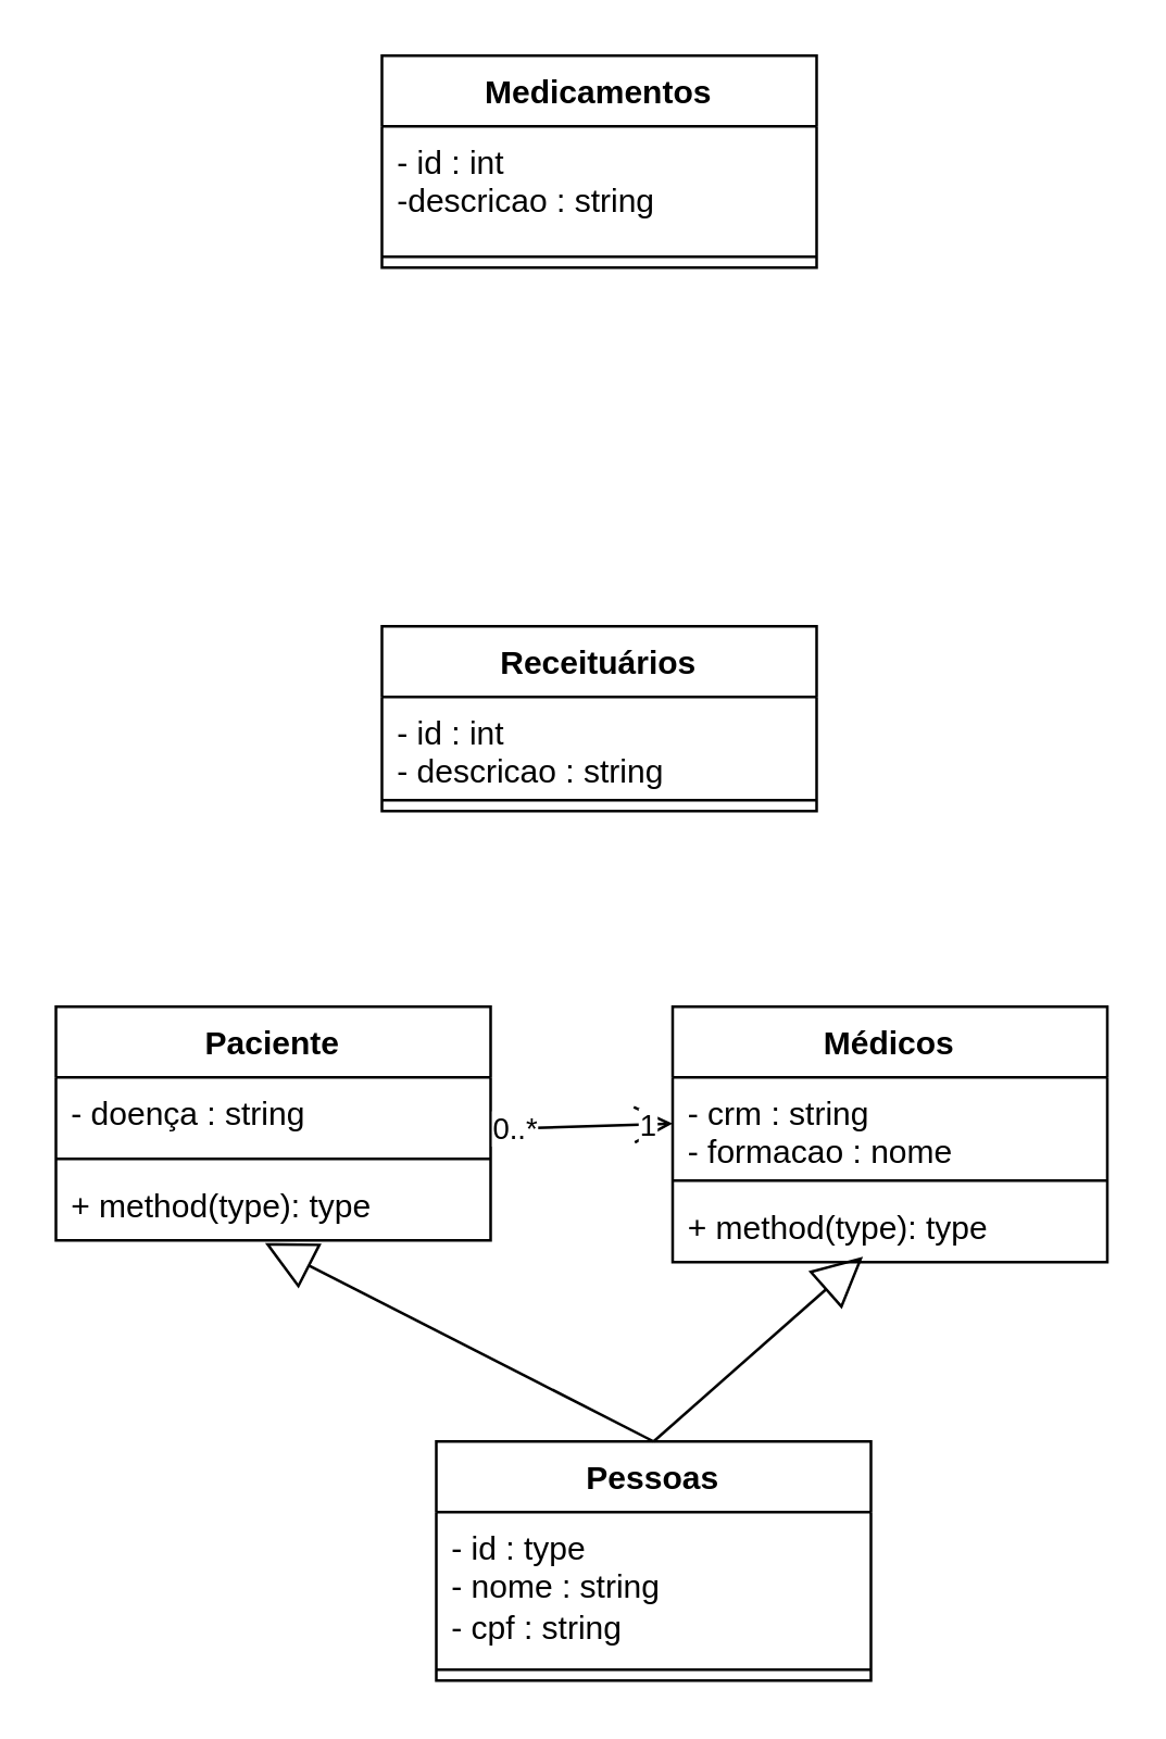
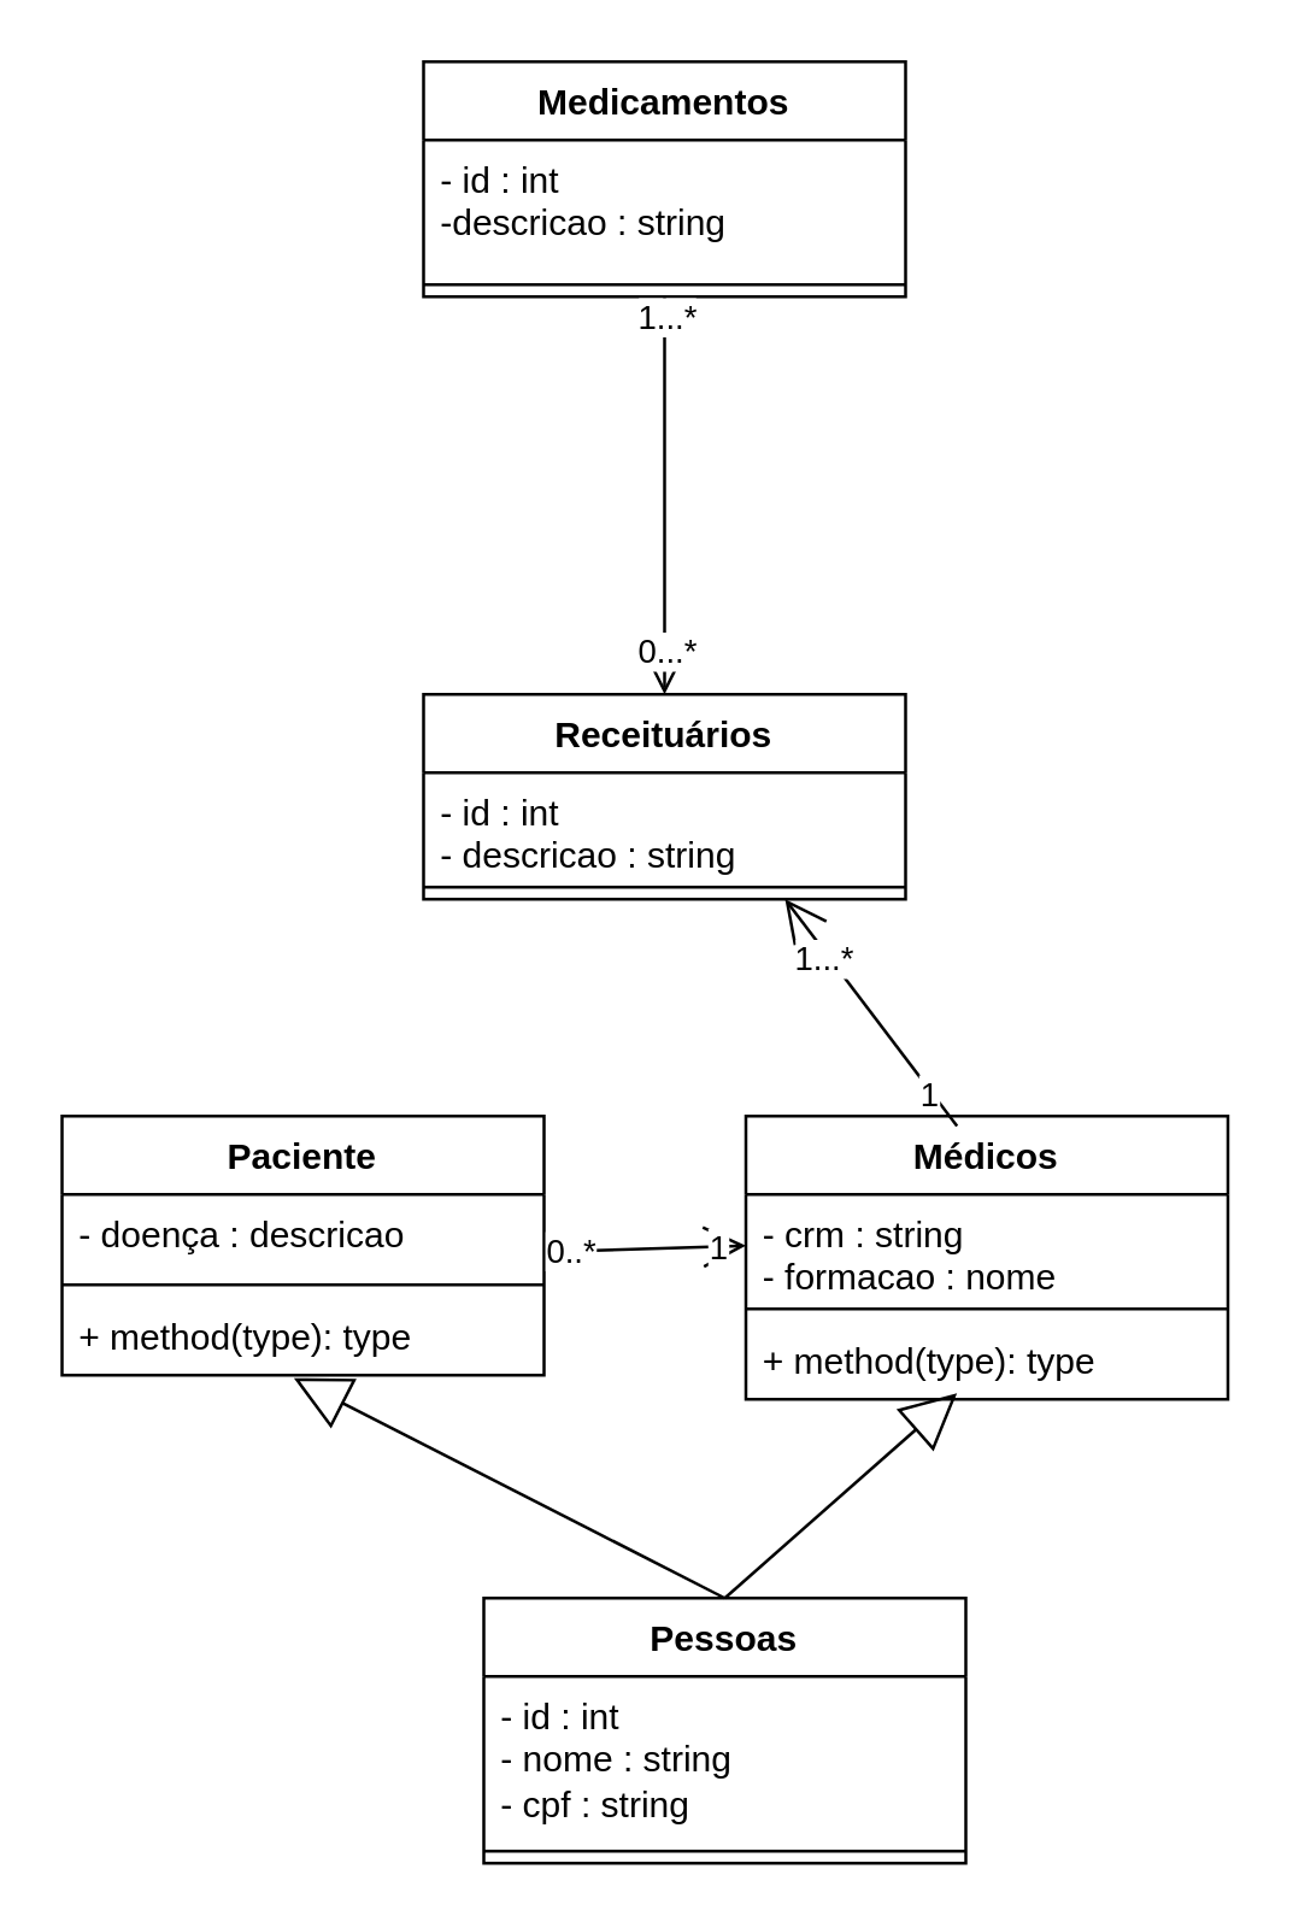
  <mxCell id="0" />
  <mxCell id="1" parent="0" />
  <mxCell id="2" value="Pessoas" style="swimlane;fontStyle=1;align=center;verticalAlign=top;childLayout=stackLayout;horizontal=1;startSize=26;horizontalStack=0;resizeParent=1;resizeParentMax=0;resizeLast=0;collapsible=1;marginBottom=0;whiteSpace=wrap;html=1;" vertex="1" parent="1"><mxGeometry x="160" y="530" width="160" height="88" as="geometry" /></mxCell>
- <mxCell id="3" value="&lt;div&gt;- id : type&lt;/div&gt;&lt;div&gt;- nome : string&lt;/div&gt;&lt;div&gt;- cpf : string&lt;/div&gt;&lt;div&gt;&lt;br&gt;&lt;/div&gt;" style="text;strokeColor=none;fillColor=none;align=left;verticalAlign=top;spacingLeft=4;spacingRight=4;overflow=hidden;rotatable=0;points=[[0,0.5],[1,0.5]];portConstraint=eastwest;whiteSpace=wrap;html=1;" vertex="1" parent="2"><mxGeometry y="26" width="160" height="54" as="geometry" /></mxCell>
+ <mxCell id="3" value="&lt;div&gt;- id : int&lt;/div&gt;&lt;div&gt;- nome : string&lt;/div&gt;&lt;div&gt;- cpf : string&lt;/div&gt;&lt;div&gt;&lt;br&gt;&lt;/div&gt;" style="text;strokeColor=none;fillColor=none;align=left;verticalAlign=top;spacingLeft=4;spacingRight=4;overflow=hidden;rotatable=0;points=[[0,0.5],[1,0.5]];portConstraint=eastwest;whiteSpace=wrap;html=1;" vertex="1" parent="2"><mxGeometry y="26" width="160" height="54" as="geometry" /></mxCell>
  <mxCell id="4" value="" style="line;strokeWidth=1;fillColor=none;align=left;verticalAlign=middle;spacingTop=-1;spacingLeft=3;spacingRight=3;rotatable=0;labelPosition=right;points=[];portConstraint=eastwest;strokeColor=inherit;" vertex="1" parent="2"><mxGeometry y="80" width="160" height="8" as="geometry" /></mxCell>
  <mxCell id="5" value="Paciente" style="swimlane;fontStyle=1;align=center;verticalAlign=top;childLayout=stackLayout;horizontal=1;startSize=26;horizontalStack=0;resizeParent=1;resizeParentMax=0;resizeLast=0;collapsible=1;marginBottom=0;whiteSpace=wrap;html=1;" vertex="1" parent="1"><mxGeometry x="20" y="370" width="160" height="86" as="geometry" /></mxCell>
- <mxCell id="6" value="- doença : string&lt;div&gt;&lt;br&gt;&lt;/div&gt;" style="text;strokeColor=none;fillColor=none;align=left;verticalAlign=top;spacingLeft=4;spacingRight=4;overflow=hidden;rotatable=0;points=[[0,0.5],[1,0.5]];portConstraint=eastwest;whiteSpace=wrap;html=1;" vertex="1" parent="5"><mxGeometry y="26" width="160" height="26" as="geometry" /></mxCell>
+ <mxCell id="6" value="- doença : descricao&lt;div&gt;&lt;br&gt;&lt;/div&gt;" style="text;strokeColor=none;fillColor=none;align=left;verticalAlign=top;spacingLeft=4;spacingRight=4;overflow=hidden;rotatable=0;points=[[0,0.5],[1,0.5]];portConstraint=eastwest;whiteSpace=wrap;html=1;" vertex="1" parent="5"><mxGeometry y="26" width="160" height="26" as="geometry" /></mxCell>
  <mxCell id="7" value="" style="line;strokeWidth=1;fillColor=none;align=left;verticalAlign=middle;spacingTop=-1;spacingLeft=3;spacingRight=3;rotatable=0;labelPosition=right;points=[];portConstraint=eastwest;strokeColor=inherit;" vertex="1" parent="5"><mxGeometry y="52" width="160" height="8" as="geometry" /></mxCell>
  <mxCell id="8" value="+ method(type): type" style="text;strokeColor=none;fillColor=none;align=left;verticalAlign=top;spacingLeft=4;spacingRight=4;overflow=hidden;rotatable=0;points=[[0,0.5],[1,0.5]];portConstraint=eastwest;whiteSpace=wrap;html=1;" vertex="1" parent="5"><mxGeometry y="60" width="160" height="26" as="geometry" /></mxCell>
  <mxCell id="9" style="edgeStyle=orthogonalEdgeStyle;rounded=0;orthogonalLoop=1;jettySize=auto;html=1;exitX=1;exitY=0.5;exitDx=0;exitDy=0;entryX=1;entryY=0.654;entryDx=0;entryDy=0;entryPerimeter=0;dashed=1;" edge="1" parent="5" source="5" target="6"><mxGeometry relative="1" as="geometry" /></mxCell>
  <mxCell id="10" value="Médicos" style="swimlane;fontStyle=1;align=center;verticalAlign=top;childLayout=stackLayout;horizontal=1;startSize=26;horizontalStack=0;resizeParent=1;resizeParentMax=0;resizeLast=0;collapsible=1;marginBottom=0;whiteSpace=wrap;html=1;" vertex="1" parent="1"><mxGeometry x="247" y="370" width="160" height="94" as="geometry" /></mxCell>
  <mxCell id="11" value="&lt;div&gt;- crm : string&lt;/div&gt;&lt;div&gt;- formacao : nome&lt;/div&gt;" style="text;strokeColor=none;fillColor=none;align=left;verticalAlign=top;spacingLeft=4;spacingRight=4;overflow=hidden;rotatable=0;points=[[0,0.5],[1,0.5]];portConstraint=eastwest;whiteSpace=wrap;html=1;" vertex="1" parent="10"><mxGeometry y="26" width="160" height="34" as="geometry" /></mxCell>
  <mxCell id="12" value="" style="line;strokeWidth=1;fillColor=none;align=left;verticalAlign=middle;spacingTop=-1;spacingLeft=3;spacingRight=3;rotatable=0;labelPosition=right;points=[];portConstraint=eastwest;strokeColor=inherit;" vertex="1" parent="10"><mxGeometry y="60" width="160" height="8" as="geometry" /></mxCell>
  <mxCell id="13" value="+ method(type): type" style="text;strokeColor=none;fillColor=none;align=left;verticalAlign=top;spacingLeft=4;spacingRight=4;overflow=hidden;rotatable=0;points=[[0,0.5],[1,0.5]];portConstraint=eastwest;whiteSpace=wrap;html=1;" vertex="1" parent="10"><mxGeometry y="68" width="160" height="26" as="geometry" /></mxCell>
  <mxCell id="14" value="Receituários" style="swimlane;fontStyle=1;align=center;verticalAlign=top;childLayout=stackLayout;horizontal=1;startSize=26;horizontalStack=0;resizeParent=1;resizeParentMax=0;resizeLast=0;collapsible=1;marginBottom=0;whiteSpace=wrap;html=1;" vertex="1" parent="1"><mxGeometry x="140" y="230" width="160" height="68" as="geometry" /></mxCell>
  <mxCell id="15" value="&lt;div&gt;- id : int&lt;/div&gt;- descricao : string" style="text;strokeColor=none;fillColor=none;align=left;verticalAlign=top;spacingLeft=4;spacingRight=4;overflow=hidden;rotatable=0;points=[[0,0.5],[1,0.5]];portConstraint=eastwest;whiteSpace=wrap;html=1;" vertex="1" parent="14"><mxGeometry y="26" width="160" height="34" as="geometry" /></mxCell>
  <mxCell id="16" value="" style="line;strokeWidth=1;fillColor=none;align=left;verticalAlign=middle;spacingTop=-1;spacingLeft=3;spacingRight=3;rotatable=0;labelPosition=right;points=[];portConstraint=eastwest;strokeColor=inherit;" vertex="1" parent="14"><mxGeometry y="60" width="160" height="8" as="geometry" /></mxCell>
  <mxCell id="17" value="Medicamentos" style="swimlane;fontStyle=1;align=center;verticalAlign=top;childLayout=stackLayout;horizontal=1;startSize=26;horizontalStack=0;resizeParent=1;resizeParentMax=0;resizeLast=0;collapsible=1;marginBottom=0;whiteSpace=wrap;html=1;" vertex="1" parent="1"><mxGeometry x="140" y="20" width="160" height="78" as="geometry" /></mxCell>
  <mxCell id="18" value="- id : int&lt;div&gt;-descricao : string&lt;/div&gt;" style="text;strokeColor=none;fillColor=none;align=left;verticalAlign=top;spacingLeft=4;spacingRight=4;overflow=hidden;rotatable=0;points=[[0,0.5],[1,0.5]];portConstraint=eastwest;whiteSpace=wrap;html=1;" vertex="1" parent="17"><mxGeometry y="26" width="160" height="44" as="geometry" /></mxCell>
  <mxCell id="19" value="" style="line;strokeWidth=1;fillColor=none;align=left;verticalAlign=middle;spacingTop=-1;spacingLeft=3;spacingRight=3;rotatable=0;labelPosition=right;points=[];portConstraint=eastwest;strokeColor=inherit;" vertex="1" parent="17"><mxGeometry y="70" width="160" height="8" as="geometry" /></mxCell>
  <mxCell id="20" value="" style="endArrow=block;endSize=16;endFill=0;html=1;rounded=0;exitX=0.5;exitY=0;exitDx=0;exitDy=0;entryX=0.438;entryY=0.923;entryDx=0;entryDy=0;entryPerimeter=0;" edge="1" parent="1" source="2" target="13"><mxGeometry width="160" relative="1" as="geometry"><mxPoint x="270" y="320" as="sourcePoint" /><mxPoint x="430" y="320" as="targetPoint" /></mxGeometry></mxCell>
  <mxCell id="21" value="" style="endArrow=block;endSize=16;endFill=0;html=1;rounded=0;exitX=0.5;exitY=0;exitDx=0;exitDy=0;entryX=0.481;entryY=1.038;entryDx=0;entryDy=0;entryPerimeter=0;" edge="1" parent="1" source="2" target="8"><mxGeometry width="160" relative="1" as="geometry"><mxPoint x="250" y="540" as="sourcePoint" /><mxPoint x="327" y="474" as="targetPoint" /></mxGeometry></mxCell>
+ <mxCell id="22" value="" style="endArrow=open;endFill=1;endSize=12;html=1;rounded=0;exitX=0.438;exitY=0.035;exitDx=0;exitDy=0;exitPerimeter=0;entryX=0.75;entryY=1;entryDx=0;entryDy=0;" edge="1" parent="1" source="10" target="14"><mxGeometry width="160" relative="1" as="geometry"><mxPoint x="270" y="320" as="sourcePoint" /><mxPoint x="263" y="326" as="targetPoint" /></mxGeometry></mxCell>
+ <mxCell id="23" value="1" style="edgeLabel;html=1;align=center;verticalAlign=middle;resizable=0;points=[];" vertex="1" connectable="0" parent="22"><mxGeometry x="-0.685" y="2" relative="1" as="geometry"><mxPoint x="1" as="offset" /></mxGeometry></mxCell>
+ <mxCell id="24" value="&lt;div&gt;1...*&lt;/div&gt;" style="edgeLabel;html=1;align=center;verticalAlign=middle;resizable=0;points=[];" vertex="1" connectable="0" parent="22"><mxGeometry x="0.515" y="2" relative="1" as="geometry"><mxPoint x="1" as="offset" /></mxGeometry></mxCell>
+ <mxCell id="25" value="" style="endArrow=open;endFill=1;endSize=12;html=1;rounded=0;exitX=0.5;exitY=1;exitDx=0;exitDy=0;entryX=0.5;entryY=0;entryDx=0;entryDy=0;" edge="1" parent="1" source="17" target="14"><mxGeometry width="160" relative="1" as="geometry"><mxPoint x="217.28" y="125.326" as="sourcePoint" /><mxPoint x="330" y="270" as="targetPoint" /></mxGeometry></mxCell>
+ <mxCell id="26" value="1...*" style="edgeLabel;html=1;align=center;verticalAlign=middle;resizable=0;points=[];" vertex="1" connectable="0" parent="25"><mxGeometry x="-0.908" relative="1" as="geometry"><mxPoint as="offset" /></mxGeometry></mxCell>
+ <mxCell id="27" value="0...*" style="edgeLabel;html=1;align=center;verticalAlign=middle;resizable=0;points=[];" vertex="1" connectable="0" parent="25"><mxGeometry x="0.773" relative="1" as="geometry"><mxPoint as="offset" /></mxGeometry></mxCell>
  <mxCell id="28" value="" style="endArrow=open;endFill=1;endSize=12;html=1;rounded=0;exitX=1.013;exitY=0.731;exitDx=0;exitDy=0;exitPerimeter=0;entryX=0;entryY=0.5;entryDx=0;entryDy=0;" edge="1" parent="1" source="6" target="11"><mxGeometry width="160" relative="1" as="geometry"><mxPoint x="190" y="420" as="sourcePoint" /><mxPoint x="240" y="415" as="targetPoint" /><Array as="points" /></mxGeometry></mxCell>
  <mxCell id="29" value="0..*" style="edgeLabel;html=1;align=center;verticalAlign=middle;resizable=0;points=[];" vertex="1" connectable="0" parent="28"><mxGeometry x="-0.82" relative="1" as="geometry"><mxPoint as="offset" /></mxGeometry></mxCell>
  <mxCell id="30" value="1" style="edgeLabel;html=1;align=center;verticalAlign=middle;resizable=0;points=[];" vertex="1" connectable="0" parent="28"><mxGeometry x="0.706" relative="1" as="geometry"><mxPoint as="offset" /></mxGeometry></mxCell>
